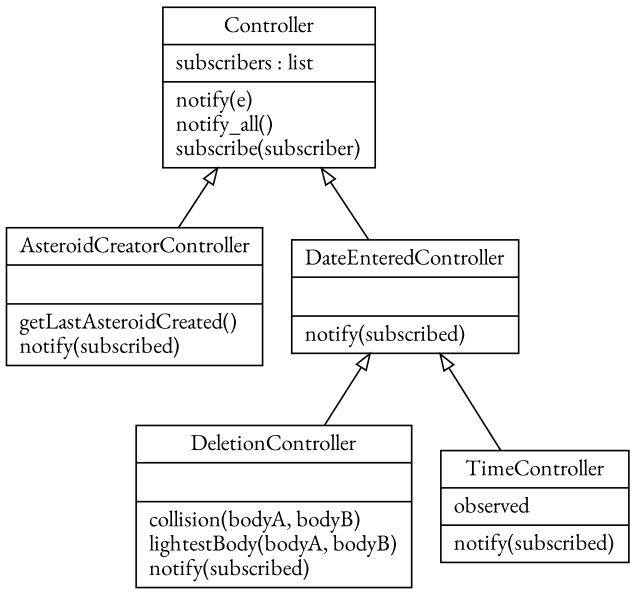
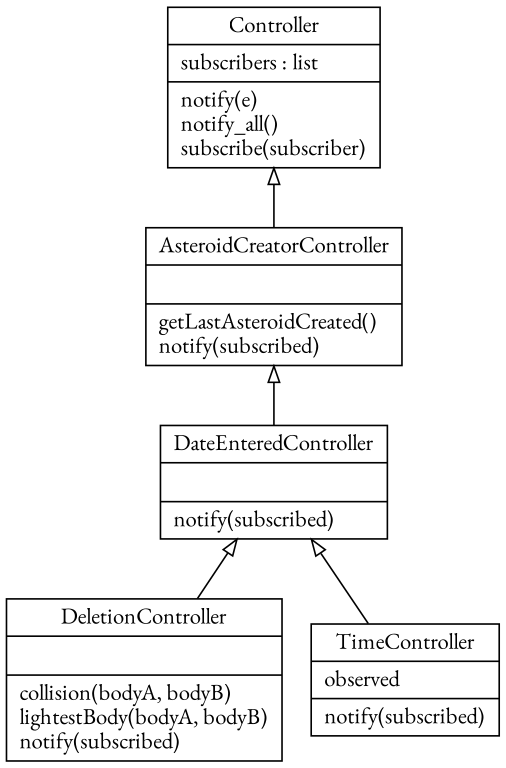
  digraph {
    fontname="EB Garamond"
    rankdir=BT
    node [color=black fontcolor=black fontname="EB Garamond" shape=record style=solid]
    edge [arrowhead=empty arrowtail=none fontname="EB Garamond"]
    n1 [label="{AsteroidCreatorController|\l|getLastAsteroidCreated()\lnotify(subscribed)\l}"]
    n2 [label="{Controller|subscribers : list\l|notify(e)\lnotify_all()\lsubscribe(subscriber)\l}"]
    n3 [label="{DateEnteredController|\l|notify(subscribed)\l}"]
    n4 [label="{DeletionController|\l|collision(bodyA, bodyB)\llightestBody(bodyA, bodyB)\lnotify(subscribed)\l}"]
    n5 [label="{TimeController|observed\l|notify(subscribed)\l}"]
    n1 -> n2
-   n3 -> n2
+   n3 -> n1
    n4 -> n3
    n5 -> n3
  }
